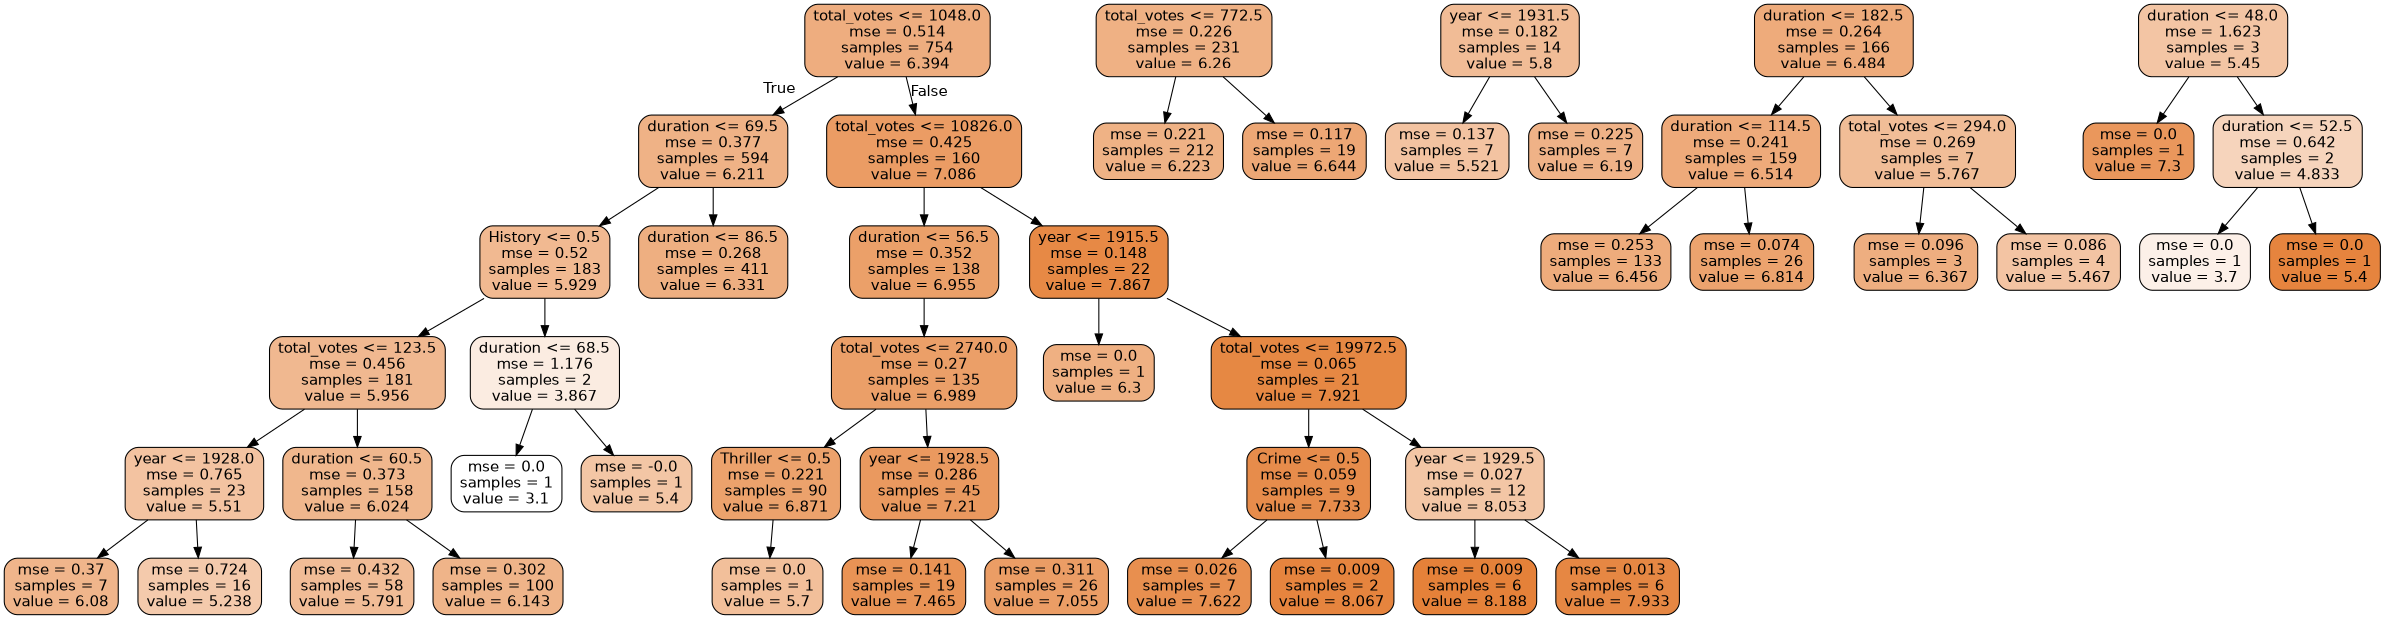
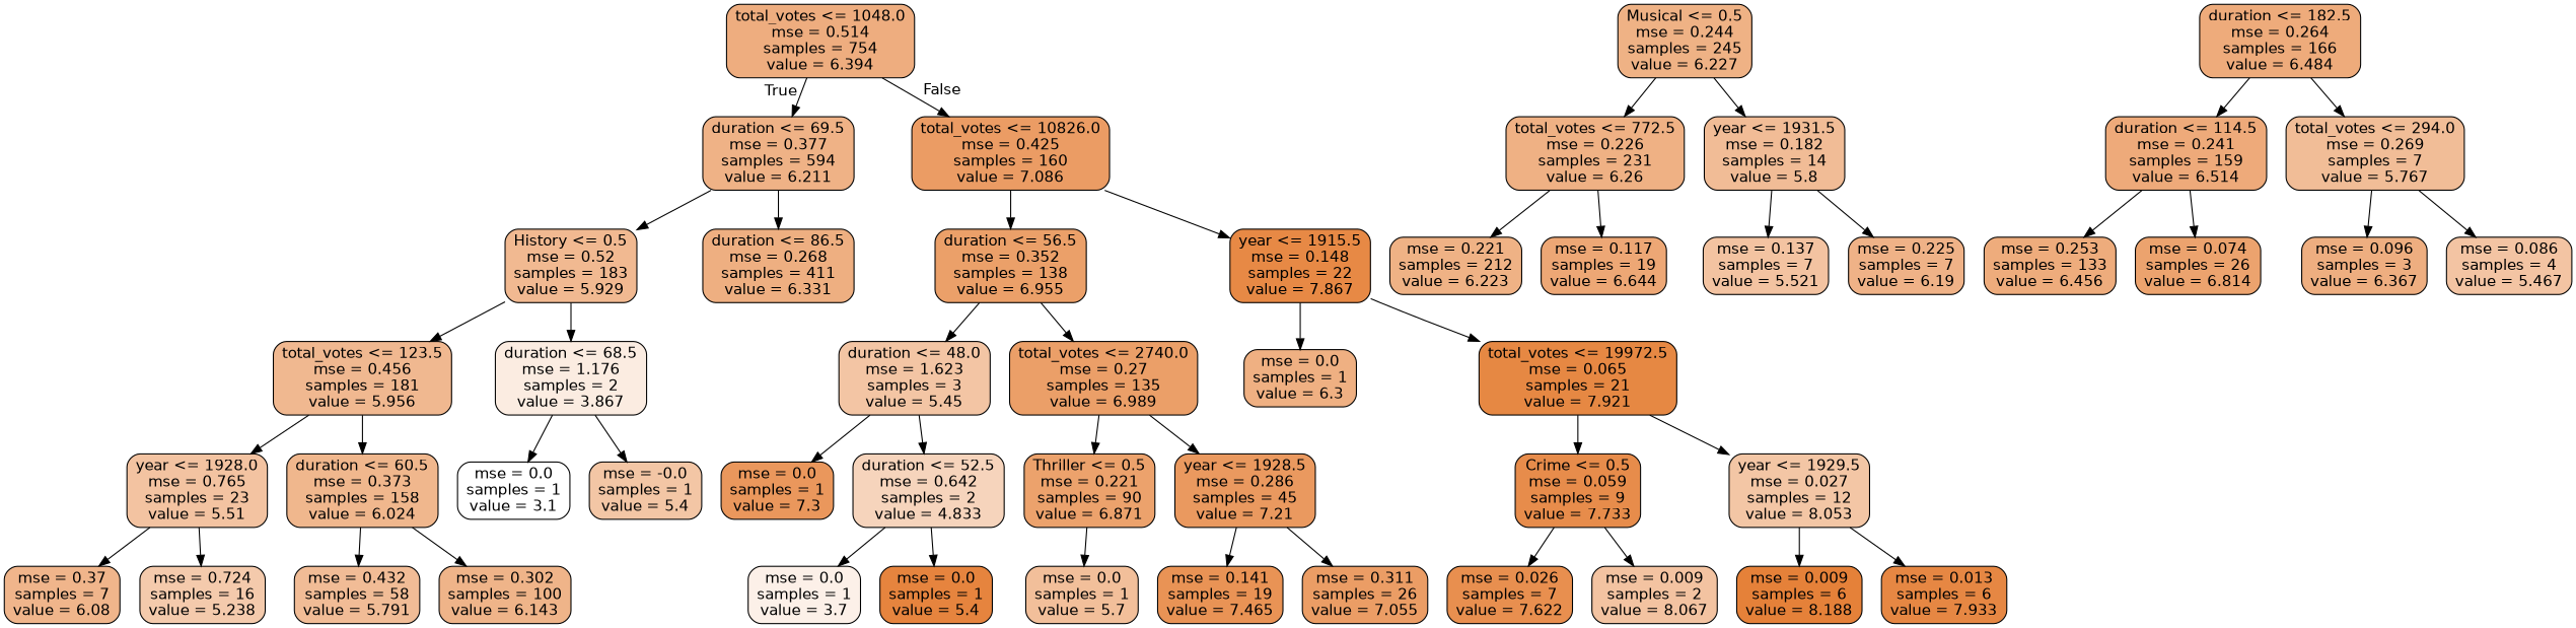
  digraph {
    node [color=black fillcolor="#f3c3a1" fontname=helvetica shape=box style="filled, rounded"]
    edge [fontname=helvetica]
    n1 [fillcolor="#eead7f" label="total_votes <= 1048.0\nmse = 0.514\nsamples = 754\nvalue = 6.394"]
    n2 [fillcolor="#efb286" label="duration <= 69.5\nmse = 0.377\nsamples = 594\nvalue = 6.211"]
    n3 [fillcolor="#eb9c64" label="total_votes <= 10826.0\nmse = 0.425\nsamples = 160\nvalue = 7.086"]
    n4 [fillcolor="#f1b991" label="History <= 0.5\nmse = 0.52\nsamples = 183\nvalue = 5.929"]
    n5 [fillcolor="#eeaf81" label="duration <= 86.5\nmse = 0.268\nsamples = 411\nvalue = 6.331"]
    n6 [fillcolor="#eba069" label="duration <= 56.5\nmse = 0.352\nsamples = 138\nvalue = 6.955"]
    n7 [fillcolor="#e78945" label="year <= 1915.5\nmse = 0.148\nsamples = 22\nvalue = 7.867"]
    n8 [fillcolor="#f0b890" label="total_votes <= 123.5\nmse = 0.456\nsamples = 181\nvalue = 5.956"]
    n9 [fillcolor="#fbece1" label="duration <= 68.5\nmse = 1.176\nsamples = 2\nvalue = 3.867"]
    n10 [label="year <= 1928.0\nmse = 0.765\nsamples = 23\nvalue = 5.51"]
    n11 [fillcolor="#f0b78d" label="duration <= 60.5\nmse = 0.373\nsamples = 158\nvalue = 6.024"]
    n12 [fillcolor="#ffffff" label="mse = 0.0\nsamples = 1\nvalue = 3.1"]
    n13 [fillcolor="#f3c6a5" label="mse = -0.0\nsamples = 1\nvalue = 5.4"]
    n14 [fillcolor="#f0b58b" label="mse = 0.37\nsamples = 7\nvalue = 6.08"]
    n15 [fillcolor="#f4caac" label="mse = 0.724\nsamples = 16\nvalue = 5.238"]
    n16 [fillcolor="#f1bc96" label="mse = 0.432\nsamples = 58\nvalue = 5.791"]
    n17 [fillcolor="#efb489" label="mse = 0.302\nsamples = 100\nvalue = 6.143"]
+   n18 [fillcolor="#efb285" label="Musical <= 0.5\nmse = 0.244\nsamples = 245\nvalue = 6.227"]
    n19 [fillcolor="#efb184" label="total_votes <= 772.5\nmse = 0.226\nsamples = 231\nvalue = 6.26"]
    n20 [fillcolor="#f1bc96" label="year <= 1931.5\nmse = 0.182\nsamples = 14\nvalue = 5.8"]
    n21 [fillcolor="#eeab7b" label="duration <= 182.5\nmse = 0.264\nsamples = 166\nvalue = 6.484"]
    n22 [fillcolor="#eeaa7a" label="duration <= 114.5\nmse = 0.241\nsamples = 159\nvalue = 6.514"]
    n23 [fillcolor="#f1bd97" label="total_votes <= 294.0\nmse = 0.269\nsamples = 7\nvalue = 5.767"]
    n24 [fillcolor="#efb285" label="mse = 0.221\nsamples = 212\nvalue = 6.223"]
    n25 [fillcolor="#eda775" label="mse = 0.117\nsamples = 19\nvalue = 6.644"]
    n26 [label="mse = 0.137\nsamples = 7\nvalue = 5.521"]
    n27 [fillcolor="#efb287" label="mse = 0.225\nsamples = 7\nvalue = 6.19"]
    n28 [fillcolor="#eeac7c" label="mse = 0.253\nsamples = 133\nvalue = 6.456"]
    n29 [fillcolor="#eca36e" label="mse = 0.074\nsamples = 26\nvalue = 6.814"]
    n30 [fillcolor="#eeae80" label="mse = 0.096\nsamples = 3\nvalue = 6.367"]
    n31 [fillcolor="#f3c4a3" label="mse = 0.086\nsamples = 4\nvalue = 5.467"]
    n32 [fillcolor="#f3c5a4" label="duration <= 48.0\nmse = 1.623\nsamples = 3\nvalue = 5.45"]
    n33 [fillcolor="#eb9f68" label="total_votes <= 2740.0\nmse = 0.27\nsamples = 135\nvalue = 6.989"]
    n34 [fillcolor="#efb082" label="mse = 0.0\nsamples = 1\nvalue = 6.3"]
    n35 [fillcolor="#e68843" label="total_votes <= 19972.5\nmse = 0.065\nsamples = 21\nvalue = 7.921"]
    n36 [fillcolor="#ea975c" label="mse = 0.0\nsamples = 1\nvalue = 7.3"]
    n37 [fillcolor="#f6d4bc" label="duration <= 52.5\nmse = 0.642\nsamples = 2\nvalue = 4.833"]
    n38 [fillcolor="#eca26c" label="Thriller <= 0.5\nmse = 0.221\nsamples = 90\nvalue = 6.871"]
    n39 [fillcolor="#ea995f" label="year <= 1928.5\nmse = 0.286\nsamples = 45\nvalue = 7.21"]
    n40 [fillcolor="#fcf0e8" label="mse = 0.0\nsamples = 1\nvalue = 3.7"]
    n41 [fillcolor="#e6843e" label="mse = 0.0\nsamples = 1\nvalue = 5.4"]
    n42 [fillcolor="#f2bf9a" label="mse = 0.0\nsamples = 1\nvalue = 5.7"]
    n43 [fillcolor="#e99355" label="mse = 0.141\nsamples = 19\nvalue = 7.465"]
    n44 [fillcolor="#eb9d65" label="mse = 0.311\nsamples = 26\nvalue = 7.055"]
    n45 [fillcolor="#e78c4b" label="Crime <= 0.5\nmse = 0.059\nsamples = 9\nvalue = 7.733"]
    n46 [fillcolor="#f3c6a5" label="year <= 1929.5\nmse = 0.027\nsamples = 12\nvalue = 8.053"]
    n47 [fillcolor="#e88f4f" label="mse = 0.026\nsamples = 7\nvalue = 7.622"]
-   n48 [fillcolor="#e6843e" label="mse = 0.009\nsamples = 2\nvalue = 8.067"]
+   n48 [label="mse = 0.009\nsamples = 2\nvalue = 8.067"]
    n49 [fillcolor="#e58139" label="mse = 0.009\nsamples = 6\nvalue = 8.188"]
    n50 [fillcolor="#e68743" label="mse = 0.013\nsamples = 6\nvalue = 7.933"]
    n1 -> n2 [headlabel=True labelangle=45 labeldistance=2.5]
    n1 -> n3 [headlabel=False labelangle=-45 labeldistance=2.5]
    n2 -> n4
    n2 -> n5
    n3 -> n6
    n3 -> n7
    n4 -> n8
    n4 -> n9
+   n6 -> n32
    n6 -> n33
    n7 -> n34
    n7 -> n35
    n8 -> n10
    n8 -> n11
    n9 -> n12
    n9 -> n13
    n10 -> n14
    n10 -> n15
    n11 -> n16
    n11 -> n17
+   n18 -> n19
+   n18 -> n20
    n19 -> n24
    n19 -> n25
    n20 -> n26
    n20 -> n27
    n21 -> n22
    n21 -> n23
    n22 -> n28
    n22 -> n29
    n23 -> n30
    n23 -> n31
    n32 -> n36
    n32 -> n37
    n33 -> n38
    n33 -> n39
    n35 -> n45
    n35 -> n46
    n37 -> n40
    n37 -> n41
    n38 -> n42
    n39 -> n43
    n39 -> n44
    n45 -> n47
    n45 -> n48
    n46 -> n49
    n46 -> n50
  }
